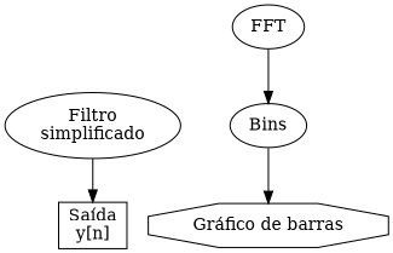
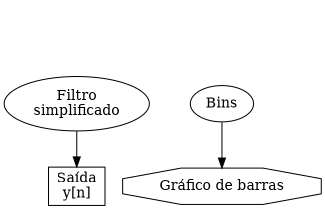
  digraph {
    rankdir=TB
    n1 [label="Saída\ny[n]" shape=rect]
    n2 [label="Gráfico de barras" shape=octagon]
    n3 [label="Filtro\nsimplificado"]
-   FFT
    Bins
    subgraph sub_1 {
      rank=same
      n1
      n2
    }
    n3 -> n1
-   FFT -> Bins
    Bins -> n2
  }
